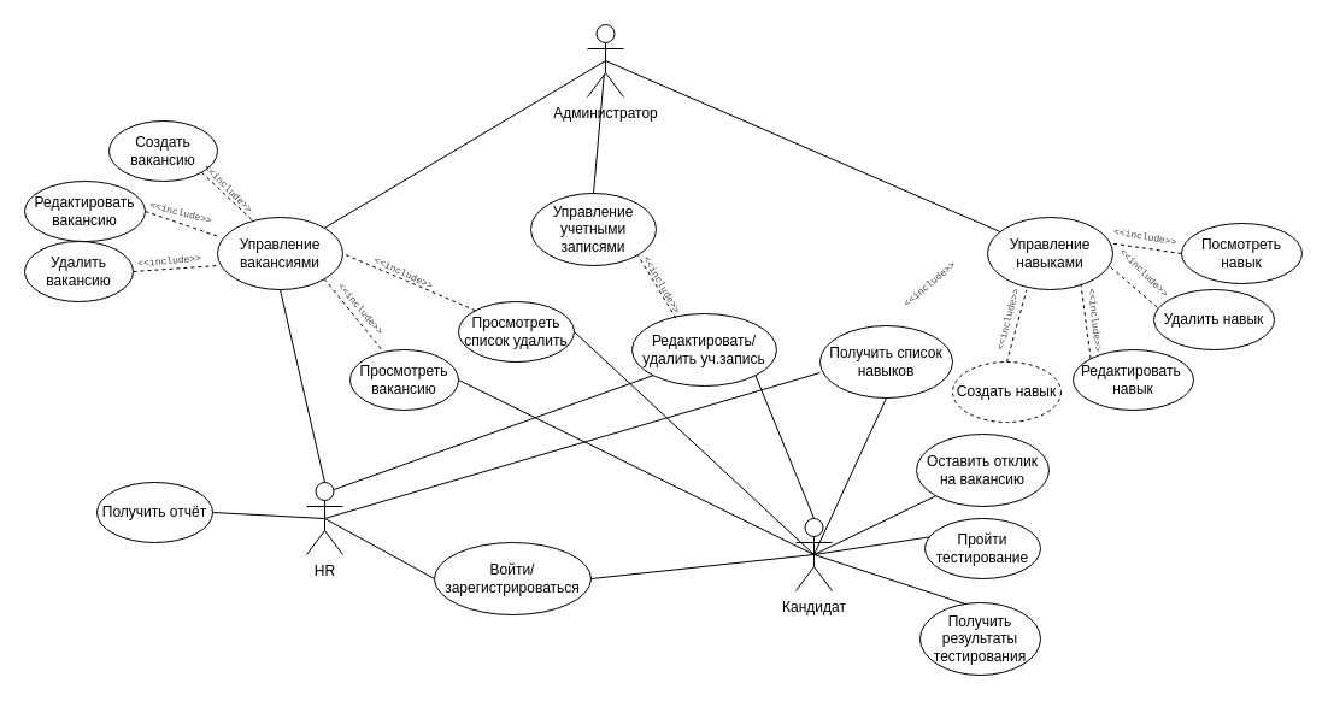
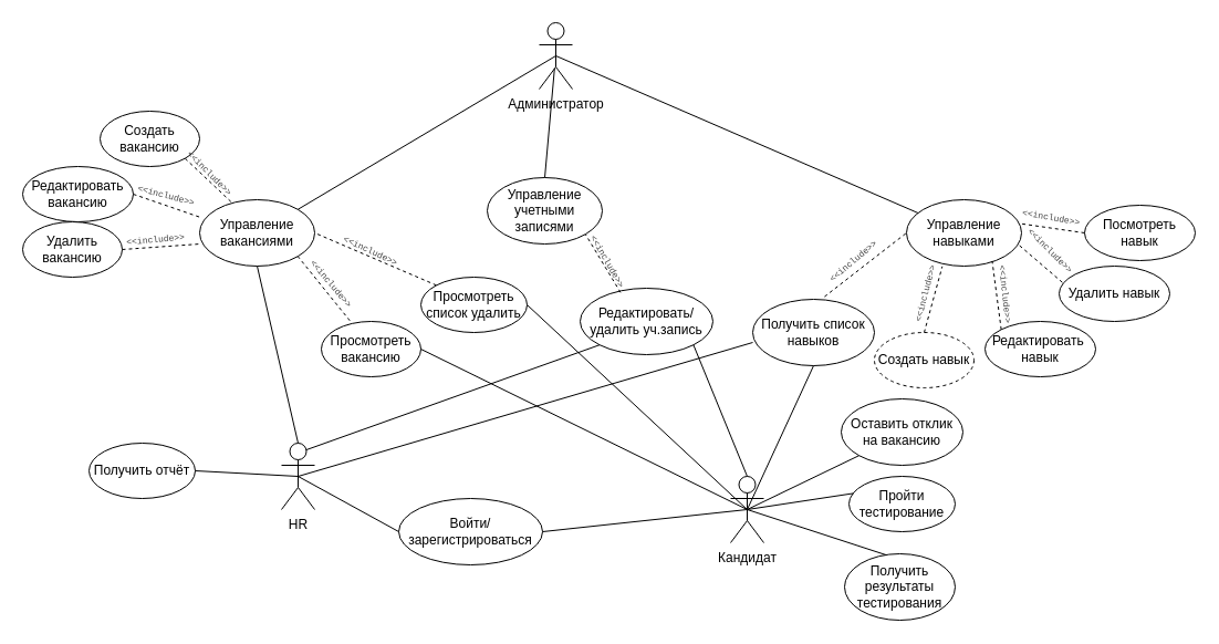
  <mxCell id="0" />
  <mxCell id="1" parent="0" />
  <mxCell id="2" value="Кандидат" style="shape=umlActor;verticalLabelPosition=bottom;verticalAlign=top;html=1;outlineConnect=0;" vertex="1" parent="1"><mxGeometry x="660" y="430" width="30" height="60" as="geometry" /></mxCell>
  <mxCell id="3" value="HR" style="shape=umlActor;verticalLabelPosition=bottom;verticalAlign=top;html=1;outlineConnect=0;" vertex="1" parent="1"><mxGeometry x="254" y="400" width="30" height="60" as="geometry" /></mxCell>
  <mxCell id="4" value="Администратор" style="shape=umlActor;verticalLabelPosition=bottom;verticalAlign=top;html=1;outlineConnect=0;" vertex="1" parent="1"><mxGeometry x="487" y="20" width="30" height="60" as="geometry" /></mxCell>
  <mxCell id="5" value="Создать вакансию" style="ellipse;whiteSpace=wrap;html=1;" vertex="1" parent="1"><mxGeometry x="90" y="100" width="90" height="50" as="geometry" /></mxCell>
  <mxCell id="6" value="Редактировать вакансию" style="ellipse;whiteSpace=wrap;html=1;" vertex="1" parent="1"><mxGeometry x="20" y="150" width="100" height="50" as="geometry" /></mxCell>
  <mxCell id="7" value="Удалить вакансию" style="ellipse;whiteSpace=wrap;html=1;" vertex="1" parent="1"><mxGeometry x="20" y="200" width="90" height="50" as="geometry" /></mxCell>
  <mxCell id="8" value="Просмотреть вакансию" style="ellipse;whiteSpace=wrap;html=1;" vertex="1" parent="1"><mxGeometry x="290" width="90" height="50" as="geometry" y="290" /></mxCell>
  <mxCell id="9" value="Просмотреть список удалить" style="ellipse;whiteSpace=wrap;html=1;" vertex="1" parent="1"><mxGeometry x="380" y="250" width="96" height="50" as="geometry" /></mxCell>
  <mxCell id="10" value="Оставить отклик на вакансию" style="ellipse;whiteSpace=wrap;html=1;" vertex="1" parent="1"><mxGeometry x="760" y="360" width="110" height="60" as="geometry" /></mxCell>
  <mxCell id="11" value="Войти/&lt;div&gt;зарегистрироваться&lt;/div&gt;" style="ellipse;whiteSpace=wrap;html=1;" vertex="1" parent="1"><mxGeometry x="360" y="450" width="130" height="60" as="geometry" /></mxCell>
  <mxCell id="12" value="Получить отчёт" style="ellipse;whiteSpace=wrap;html=1;" vertex="1" parent="1"><mxGeometry x="80" y="400" width="96" height="50" as="geometry" /></mxCell>
  <mxCell id="13" value="" style="endArrow=none;html=1;rounded=0;entryX=0;entryY=0.5;entryDx=0;entryDy=0;exitX=0.5;exitY=0.5;exitDx=0;exitDy=0;exitPerimeter=0;" edge="1" parent="1" source="3" target="11"><mxGeometry width="50" height="50" relative="1" as="geometry"><mxPoint x="360" y="720" as="sourcePoint" /><mxPoint x="410" y="670" as="targetPoint" /></mxGeometry></mxCell>
  <mxCell id="14" value="" style="endArrow=none;html=1;rounded=0;entryX=0.5;entryY=0.5;entryDx=0;entryDy=0;entryPerimeter=0;exitX=1;exitY=0.5;exitDx=0;exitDy=0;" edge="1" parent="1" source="8" target="2"><mxGeometry width="50" height="50" relative="1" as="geometry"><mxPoint x="580" y="580" as="sourcePoint" /><mxPoint x="630" y="530" as="targetPoint" /></mxGeometry></mxCell>
  <mxCell id="15" value="" style="endArrow=none;html=1;rounded=0;entryX=0.5;entryY=0.5;entryDx=0;entryDy=0;entryPerimeter=0;exitX=1;exitY=0.5;exitDx=0;exitDy=0;" edge="1" parent="1" source="9" target="2"><mxGeometry width="50" height="50" relative="1" as="geometry"><mxPoint x="610" y="660" as="sourcePoint" /><mxPoint x="660" y="610" as="targetPoint" /></mxGeometry></mxCell>
  <mxCell id="16" value="" style="endArrow=none;html=1;rounded=0;entryX=0.5;entryY=0.5;entryDx=0;entryDy=0;entryPerimeter=0;exitX=1;exitY=0.5;exitDx=0;exitDy=0;" edge="1" parent="1" source="11" target="2"><mxGeometry width="50" height="50" relative="1" as="geometry"><mxPoint x="600" y="580" as="sourcePoint" /><mxPoint x="650" y="530" as="targetPoint" /></mxGeometry></mxCell>
  <mxCell id="17" value="Получить список навыков" style="ellipse;whiteSpace=wrap;html=1;" vertex="1" parent="1"><mxGeometry x="680" y="270" width="110" height="60" as="geometry" /></mxCell>
  <mxCell id="18" value="Редактировать/&lt;div&gt;удалить уч.запись&lt;/div&gt;" style="ellipse;whiteSpace=wrap;html=1;" vertex="1" parent="1"><mxGeometry x="524" y="260" width="120" height="60" as="geometry" /></mxCell>
  <mxCell id="19" value="" style="endArrow=none;html=1;rounded=0;entryX=1;entryY=1;entryDx=0;entryDy=0;" edge="1" parent="1" target="18"><mxGeometry width="50" height="50" relative="1" as="geometry"><mxPoint x="675" y="430" as="sourcePoint" /><mxPoint x="620" y="380" as="targetPoint" /></mxGeometry></mxCell>
  <mxCell id="20" value="" style="endArrow=none;html=1;rounded=0;exitX=0.75;exitY=0.1;exitDx=0;exitDy=0;exitPerimeter=0;entryX=0;entryY=1;entryDx=0;entryDy=0;" edge="1" parent="1" source="3" target="18"><mxGeometry width="50" height="50" relative="1" as="geometry"><mxPoint x="380" y="440" as="sourcePoint" /><mxPoint x="430" y="390" as="targetPoint" /></mxGeometry></mxCell>
  <mxCell id="21" value="Пройти тестирование" style="ellipse;whiteSpace=wrap;html=1;" vertex="1" parent="1"><mxGeometry x="767" y="430" width="96" height="50" as="geometry" /></mxCell>
  <mxCell id="22" value="Получить результаты тестирования" style="ellipse;whiteSpace=wrap;html=1;" vertex="1" parent="1"><mxGeometry x="763" y="500" width="100" height="60" as="geometry" /></mxCell>
  <mxCell id="23" value="" style="endArrow=none;html=1;rounded=0;entryX=0;entryY=1;entryDx=0;entryDy=0;exitX=0.5;exitY=0.5;exitDx=0;exitDy=0;exitPerimeter=0;" edge="1" parent="1" source="2" target="10"><mxGeometry width="50" height="50" relative="1" as="geometry"><mxPoint x="690" y="570" as="sourcePoint" /><mxPoint x="740" y="520" as="targetPoint" /></mxGeometry></mxCell>
  <mxCell id="24" value="" style="endArrow=none;html=1;rounded=0;entryX=0.044;entryY=0.307;entryDx=0;entryDy=0;exitX=0.5;exitY=0.5;exitDx=0;exitDy=0;exitPerimeter=0;entryPerimeter=0;" edge="1" parent="1" source="2" target="21"><mxGeometry width="50" height="50" relative="1" as="geometry"><mxPoint x="690" y="530" as="sourcePoint" /><mxPoint x="740" y="480" as="targetPoint" /></mxGeometry></mxCell>
  <mxCell id="25" value="" style="endArrow=none;html=1;rounded=0;entryX=0.379;entryY=0.019;entryDx=0;entryDy=0;exitX=0.5;exitY=0.5;exitDx=0;exitDy=0;exitPerimeter=0;entryPerimeter=0;" edge="1" parent="1" source="2" target="22"><mxGeometry width="50" height="50" relative="1" as="geometry"><mxPoint x="680" y="460" as="sourcePoint" /><mxPoint x="740" y="560" as="targetPoint" /></mxGeometry></mxCell>
  <mxCell id="26" value="Создать навык" style="ellipse;whiteSpace=wrap;html=1;dashed=1;" vertex="1" parent="1"><mxGeometry x="790" y="300" width="90" height="50" as="geometry" /></mxCell>
  <mxCell id="27" value="" style="endArrow=none;html=1;rounded=0;entryX=0.5;entryY=0.5;entryDx=0;entryDy=0;entryPerimeter=0;exitX=0.5;exitY=1;exitDx=0;exitDy=0;" edge="1" parent="1" source="17" target="2"><mxGeometry width="50" height="50" relative="1" as="geometry"><mxPoint x="590" y="630" as="sourcePoint" /><mxPoint x="640" y="580" as="targetPoint" /></mxGeometry></mxCell>
  <mxCell id="28" value="Редактировать&amp;nbsp; навык" style="ellipse;whiteSpace=wrap;html=1;" vertex="1" parent="1"><mxGeometry x="890" width="100" height="50" as="geometry" y="290" /></mxCell>
  <mxCell id="29" value="Удалить навык" style="ellipse;whiteSpace=wrap;html=1;" vertex="1" parent="1"><mxGeometry x="957" y="240.01" width="100" height="50" as="geometry" /></mxCell>
  <mxCell id="30" value="Посмотреть навык" style="ellipse;whiteSpace=wrap;html=1;" vertex="1" parent="1"><mxGeometry x="980" y="185" width="100" height="50" as="geometry" /></mxCell>
  <mxCell id="31" value="Управление навыками" style="ellipse;whiteSpace=wrap;html=1;" vertex="1" parent="1"><mxGeometry x="819" y="180" width="104" height="60" as="geometry" /></mxCell>
  <mxCell id="32" value="Управление вакансиями" style="ellipse;whiteSpace=wrap;html=1;" vertex="1" parent="1"><mxGeometry x="180" y="180" width="104" height="60" as="geometry" /></mxCell>
  <mxCell id="33" value="Управление учетными записями" style="ellipse;whiteSpace=wrap;html=1;" vertex="1" parent="1"><mxGeometry x="440" y="160" width="104" height="60" as="geometry" /></mxCell>
  <mxCell id="34" value="" style="endArrow=none;html=1;rounded=0;entryX=0.5;entryY=0.5;entryDx=0;entryDy=0;entryPerimeter=0;" edge="1" parent="1" source="31" target="4"><mxGeometry width="50" height="50" relative="1" as="geometry"><mxPoint x="360" y="110" as="sourcePoint" /><mxPoint x="410" y="60" as="targetPoint" /></mxGeometry></mxCell>
  <mxCell id="35" value="" style="endArrow=none;html=1;rounded=0;entryX=0.461;entryY=0.687;entryDx=0;entryDy=0;entryPerimeter=0;exitX=0.5;exitY=0;exitDx=0;exitDy=0;" edge="1" parent="1" source="33" target="4"><mxGeometry width="50" height="50" relative="1" as="geometry"><mxPoint x="530" y="160" as="sourcePoint" /><mxPoint x="580" y="110" as="targetPoint" /></mxGeometry></mxCell>
  <mxCell id="36" value="" style="endArrow=none;html=1;rounded=0;entryX=0.5;entryY=0.5;entryDx=0;entryDy=0;entryPerimeter=0;exitX=1;exitY=0;exitDx=0;exitDy=0;" edge="1" parent="1" source="32" target="4"><mxGeometry width="50" height="50" relative="1" as="geometry"><mxPoint x="310" y="280" as="sourcePoint" /><mxPoint x="360" y="230" as="targetPoint" /></mxGeometry></mxCell>
  <mxCell id="37" value="" style="endArrow=none;html=1;rounded=0;entryX=0.5;entryY=0.5;entryDx=0;entryDy=0;entryPerimeter=0;exitX=1;exitY=0.5;exitDx=0;exitDy=0;" edge="1" parent="1" source="12" target="3"><mxGeometry width="50" height="50" relative="1" as="geometry"><mxPoint x="270" y="590" as="sourcePoint" /><mxPoint x="320" y="540" as="targetPoint" /></mxGeometry></mxCell>
  <mxCell id="38" value="" style="endArrow=none;html=1;rounded=0;entryX=0.5;entryY=1;entryDx=0;entryDy=0;exitX=0.5;exitY=0;exitDx=0;exitDy=0;exitPerimeter=0;" edge="1" parent="1" source="3" target="32"><mxGeometry width="50" height="50" relative="1" as="geometry"><mxPoint x="170" y="390" as="sourcePoint" /><mxPoint x="220" y="340" as="targetPoint" /></mxGeometry></mxCell>
  <mxCell id="39" value="" style="endArrow=none;html=1;rounded=0;entryX=0;entryY=0.65;entryDx=0;entryDy=0;entryPerimeter=0;exitX=0.5;exitY=0.5;exitDx=0;exitDy=0;exitPerimeter=0;" edge="1" parent="1" source="3" target="17"><mxGeometry width="50" height="50" relative="1" as="geometry"><mxPoint x="280" y="420" as="sourcePoint" /><mxPoint x="360" y="410" as="targetPoint" /></mxGeometry></mxCell>
  <mxCell id="40" value="" style="endArrow=none;dashed=1;html=1;rounded=0;entryX=0;entryY=0.667;entryDx=0;entryDy=0;entryPerimeter=0;exitX=1;exitY=0.5;exitDx=0;exitDy=0;" edge="1" parent="1" source="7" target="32"><mxGeometry width="50" height="50" relative="1" as="geometry"><mxPoint x="30" y="270" as="sourcePoint" /><mxPoint x="180" y="270" as="targetPoint" /></mxGeometry></mxCell>
  <mxCell id="41" value="" style="endArrow=none;dashed=1;html=1;rounded=0;entryX=0.011;entryY=0.268;entryDx=0;entryDy=0;entryPerimeter=0;exitX=1;exitY=0.5;exitDx=0;exitDy=0;" edge="1" parent="1" source="6" target="32"><mxGeometry width="50" height="50" relative="1" as="geometry"><mxPoint x="100" y="245" as="sourcePoint" /><mxPoint x="170" y="240" as="targetPoint" /></mxGeometry></mxCell>
  <mxCell id="42" value="" style="endArrow=none;dashed=1;html=1;rounded=0;entryX=0.283;entryY=0.048;entryDx=0;entryDy=0;entryPerimeter=0;exitX=1;exitY=1;exitDx=0;exitDy=0;" edge="1" parent="1" source="5" target="32"><mxGeometry width="50" height="50" relative="1" as="geometry"><mxPoint x="170" y="225" as="sourcePoint" /><mxPoint x="240" y="220" as="targetPoint" /></mxGeometry></mxCell>
  <mxCell id="43" value="" style="endArrow=none;dashed=1;html=1;rounded=0;entryX=1;entryY=1;entryDx=0;entryDy=0;exitX=0.286;exitY=-0.015;exitDx=0;exitDy=0;exitPerimeter=0;" edge="1" parent="1" source="8" target="32"><mxGeometry width="50" height="50" relative="1" as="geometry"><mxPoint x="240" y="275" as="sourcePoint" /><mxPoint x="310" y="270" as="targetPoint" /></mxGeometry></mxCell>
  <mxCell id="44" value="" style="endArrow=none;dashed=1;html=1;rounded=0;entryX=1;entryY=0.5;entryDx=0;entryDy=0;exitX=0;exitY=0;exitDx=0;exitDy=0;" edge="1" parent="1" source="9" target="32"><mxGeometry width="50" height="50" relative="1" as="geometry"><mxPoint x="377" y="318" as="sourcePoint" /><mxPoint x="330" y="260" as="targetPoint" /></mxGeometry></mxCell>
  <mxCell id="45" value="" style="endArrow=none;dashed=1;html=1;rounded=0;entryX=1;entryY=1;entryDx=0;entryDy=0;exitX=0.304;exitY=0.064;exitDx=0;exitDy=0;exitPerimeter=0;" edge="1" parent="1" source="18" target="33"><mxGeometry width="50" height="50" relative="1" as="geometry"><mxPoint x="677" y="250" as="sourcePoint" /><mxPoint x="630" y="192" as="targetPoint" /></mxGeometry></mxCell>
+ <mxCell id="46" value="" style="endArrow=none;dashed=1;html=1;rounded=0;exitX=0.59;exitY=-0.04;exitDx=0;exitDy=0;exitPerimeter=0;entryX=0;entryY=0.5;entryDx=0;entryDy=0;" edge="1" parent="1" source="17" target="31"><mxGeometry width="50" height="50" relative="1" as="geometry"><mxPoint x="680" y="263" as="sourcePoint" /><mxPoint x="719" y="200" as="targetPoint" /></mxGeometry></mxCell>
  <mxCell id="47" value="" style="endArrow=none;dashed=1;html=1;rounded=0;exitX=0.5;exitY=0;exitDx=0;exitDy=0;entryX=0.311;entryY=1.005;entryDx=0;entryDy=0;entryPerimeter=0;" edge="1" parent="1" source="26" target="31"><mxGeometry width="50" height="50" relative="1" as="geometry"><mxPoint x="776" y="298" as="sourcePoint" /><mxPoint x="850" y="240" as="targetPoint" /></mxGeometry></mxCell>
  <mxCell id="48" value="" style="endArrow=none;dashed=1;html=1;rounded=0;exitX=0;exitY=0;exitDx=0;exitDy=0;entryX=0.745;entryY=0.926;entryDx=0;entryDy=0;entryPerimeter=0;" edge="1" parent="1" source="28" target="31"><mxGeometry width="50" height="50" relative="1" as="geometry"><mxPoint x="890" as="sourcePoint" y="290" /><mxPoint x="896" y="250" as="targetPoint" /></mxGeometry></mxCell>
  <mxCell id="49" value="" style="endArrow=none;dashed=1;html=1;rounded=0;exitX=0.029;exitY=0.294;exitDx=0;exitDy=0;entryX=0.962;entryY=0.66;entryDx=0;entryDy=0;entryPerimeter=0;exitPerimeter=0;" edge="1" parent="1" source="29" target="31"><mxGeometry width="50" height="50" relative="1" as="geometry"><mxPoint x="959" y="296" as="sourcePoint" /><mxPoint x="930" y="240" as="targetPoint" /></mxGeometry></mxCell>
  <mxCell id="50" value="" style="endArrow=none;dashed=1;html=1;rounded=0;exitX=0;exitY=0.5;exitDx=0;exitDy=0;entryX=0.998;entryY=0.362;entryDx=0;entryDy=0;entryPerimeter=0;" edge="1" parent="1" source="30" target="31"><mxGeometry width="50" height="50" relative="1" as="geometry"><mxPoint x="994" y="270" as="sourcePoint" /><mxPoint x="960" y="240" as="targetPoint" /></mxGeometry></mxCell>
  <mxCell id="51" value="&lt;span style=&quot;color: rgb(64, 64, 64); font-family: Menlo, &amp;quot;Roboto Mono&amp;quot;, &amp;quot;Courier New&amp;quot;, Courier, monospace, Inter, sans-serif; text-align: left; text-wrap-mode: wrap;&quot;&gt;&lt;font style=&quot;font-size: 8px;&quot;&gt;&amp;lt;&amp;lt;include&amp;gt;&amp;gt;&lt;/font&gt;&lt;/span&gt;" style="text;html=1;align=center;verticalAlign=middle;resizable=0;points=[];autosize=1;strokeColor=none;fillColor=none;rotation=45;" vertex="1" parent="1"><mxGeometry x="150" y="140" width="80" height="30" as="geometry" /></mxCell>
  <mxCell id="52" value="&lt;span style=&quot;color: rgb(64, 64, 64); font-family: Menlo, &amp;quot;Roboto Mono&amp;quot;, &amp;quot;Courier New&amp;quot;, Courier, monospace, Inter, sans-serif; text-align: left; text-wrap-mode: wrap;&quot;&gt;&lt;font style=&quot;font-size: 8px;&quot;&gt;&amp;lt;&amp;lt;include&amp;gt;&amp;gt;&lt;/font&gt;&lt;/span&gt;" style="text;html=1;align=center;verticalAlign=middle;resizable=0;points=[];autosize=1;strokeColor=none;fillColor=none;rotation=15;" vertex="1" parent="1"><mxGeometry x="110.001" y="160.001" width="80" height="30" as="geometry" /></mxCell>
  <mxCell id="53" value="&lt;span style=&quot;color: rgb(64, 64, 64); font-family: Menlo, &amp;quot;Roboto Mono&amp;quot;, &amp;quot;Courier New&amp;quot;, Courier, monospace, Inter, sans-serif; text-align: left; text-wrap-mode: wrap;&quot;&gt;&lt;font style=&quot;font-size: 8px;&quot;&gt;&amp;lt;&amp;lt;include&amp;gt;&amp;gt;&lt;/font&gt;&lt;/span&gt;" style="text;html=1;align=center;verticalAlign=middle;resizable=0;points=[];autosize=1;strokeColor=none;fillColor=none;rotation=-5;" vertex="1" parent="1"><mxGeometry x="99.999" y="200.002" width="80" height="30" as="geometry" /></mxCell>
  <mxCell id="54" value="&lt;span style=&quot;color: rgb(64, 64, 64); font-family: Menlo, &amp;quot;Roboto Mono&amp;quot;, &amp;quot;Courier New&amp;quot;, Courier, monospace, Inter, sans-serif; text-align: left; text-wrap-mode: wrap;&quot;&gt;&lt;font style=&quot;font-size: 8px;&quot;&gt;&amp;lt;&amp;lt;include&amp;gt;&amp;gt;&lt;/font&gt;&lt;/span&gt;" style="text;html=1;align=center;verticalAlign=middle;resizable=0;points=[];autosize=1;strokeColor=none;fillColor=none;rotation=50;" vertex="1" parent="1"><mxGeometry x="259.995" y="239.999" width="80" height="30" as="geometry" /></mxCell>
  <mxCell id="55" value="&lt;span style=&quot;color: rgb(64, 64, 64); font-family: Menlo, &amp;quot;Roboto Mono&amp;quot;, &amp;quot;Courier New&amp;quot;, Courier, monospace, Inter, sans-serif; text-align: left; text-wrap-mode: wrap;&quot;&gt;&lt;font style=&quot;font-size: 8px;&quot;&gt;&amp;lt;&amp;lt;include&amp;gt;&amp;gt;&lt;/font&gt;&lt;/span&gt;" style="text;html=1;align=center;verticalAlign=middle;resizable=0;points=[];autosize=1;strokeColor=none;fillColor=none;rotation=25;" vertex="1" parent="1"><mxGeometry x="295.002" y="210.004" width="80" height="30" as="geometry" /></mxCell>
  <mxCell id="56" value="&lt;span style=&quot;color: rgb(64, 64, 64); font-family: Menlo, &amp;quot;Roboto Mono&amp;quot;, &amp;quot;Courier New&amp;quot;, Courier, monospace, Inter, sans-serif; text-align: left; text-wrap-mode: wrap;&quot;&gt;&lt;font style=&quot;font-size: 8px;&quot;&gt;&amp;lt;&amp;lt;include&amp;gt;&amp;gt;&lt;/font&gt;&lt;/span&gt;" style="text;html=1;align=center;verticalAlign=middle;resizable=0;points=[];autosize=1;strokeColor=none;fillColor=none;rotation=60;" vertex="1" parent="1"><mxGeometry x="510.002" y="219.999" width="80" height="30" as="geometry" /></mxCell>
  <mxCell id="57" value="&lt;span style=&quot;color: rgb(64, 64, 64); font-family: Menlo, &amp;quot;Roboto Mono&amp;quot;, &amp;quot;Courier New&amp;quot;, Courier, monospace, Inter, sans-serif; text-align: left; text-wrap-mode: wrap;&quot;&gt;&lt;font style=&quot;font-size: 8px;&quot;&gt;&amp;lt;&amp;lt;include&amp;gt;&amp;gt;&lt;/font&gt;&lt;/span&gt;" style="text;html=1;align=center;verticalAlign=middle;resizable=0;points=[];autosize=1;strokeColor=none;fillColor=none;rotation=10;" vertex="1" parent="1"><mxGeometry x="910" y="180.001" width="80" height="30" as="geometry" /></mxCell>
  <mxCell id="58" value="&lt;span style=&quot;color: rgb(64, 64, 64); font-family: Menlo, &amp;quot;Roboto Mono&amp;quot;, &amp;quot;Courier New&amp;quot;, Courier, monospace, Inter, sans-serif; text-align: left; text-wrap-mode: wrap;&quot;&gt;&lt;font style=&quot;font-size: 8px;&quot;&gt;&amp;lt;&amp;lt;include&amp;gt;&amp;gt;&lt;/font&gt;&lt;/span&gt;" style="text;html=1;align=center;verticalAlign=middle;resizable=0;points=[];autosize=1;strokeColor=none;fillColor=none;rotation=45;" vertex="1" parent="1"><mxGeometry x="909.997" y="210.008" width="80" height="30" as="geometry" /></mxCell>
  <mxCell id="59" value="&lt;span style=&quot;color: rgb(64, 64, 64); font-family: Menlo, &amp;quot;Roboto Mono&amp;quot;, &amp;quot;Courier New&amp;quot;, Courier, monospace, Inter, sans-serif; text-align: left; text-wrap-mode: wrap;&quot;&gt;&lt;font style=&quot;font-size: 8px;&quot;&gt;&amp;lt;&amp;lt;include&amp;gt;&amp;gt;&lt;/font&gt;&lt;/span&gt;" style="text;html=1;align=center;verticalAlign=middle;resizable=0;points=[];autosize=1;strokeColor=none;fillColor=none;rotation=84;" vertex="1" parent="1"><mxGeometry x="870.001" y="250.001" width="80" height="30" as="geometry" /></mxCell>
  <mxCell id="60" value="&lt;span style=&quot;color: rgb(64, 64, 64); font-family: Menlo, &amp;quot;Roboto Mono&amp;quot;, &amp;quot;Courier New&amp;quot;, Courier, monospace, Inter, sans-serif; text-align: left; text-wrap-mode: wrap;&quot;&gt;&lt;font style=&quot;font-size: 8px;&quot;&gt;&amp;lt;&amp;lt;include&amp;gt;&amp;gt;&lt;/font&gt;&lt;/span&gt;" style="text;html=1;align=center;verticalAlign=middle;resizable=0;points=[];autosize=1;strokeColor=none;fillColor=none;rotation=-75;" vertex="1" parent="1"><mxGeometry x="795" y="250.011" width="80" height="30" as="geometry" /></mxCell>
  <mxCell id="61" value="&lt;span style=&quot;color: rgb(64, 64, 64); font-family: Menlo, &amp;quot;Roboto Mono&amp;quot;, &amp;quot;Courier New&amp;quot;, Courier, monospace, Inter, sans-serif; text-align: left; text-wrap-mode: wrap;&quot;&gt;&lt;font style=&quot;font-size: 8px;&quot;&gt;&amp;lt;&amp;lt;include&amp;gt;&amp;gt;&lt;/font&gt;&lt;/span&gt;" style="text;html=1;align=center;verticalAlign=middle;resizable=0;points=[];autosize=1;strokeColor=none;fillColor=none;rotation=-40;" vertex="1" parent="1"><mxGeometry x="730.002" y="219.999" width="80" height="30" as="geometry" /></mxCell>
